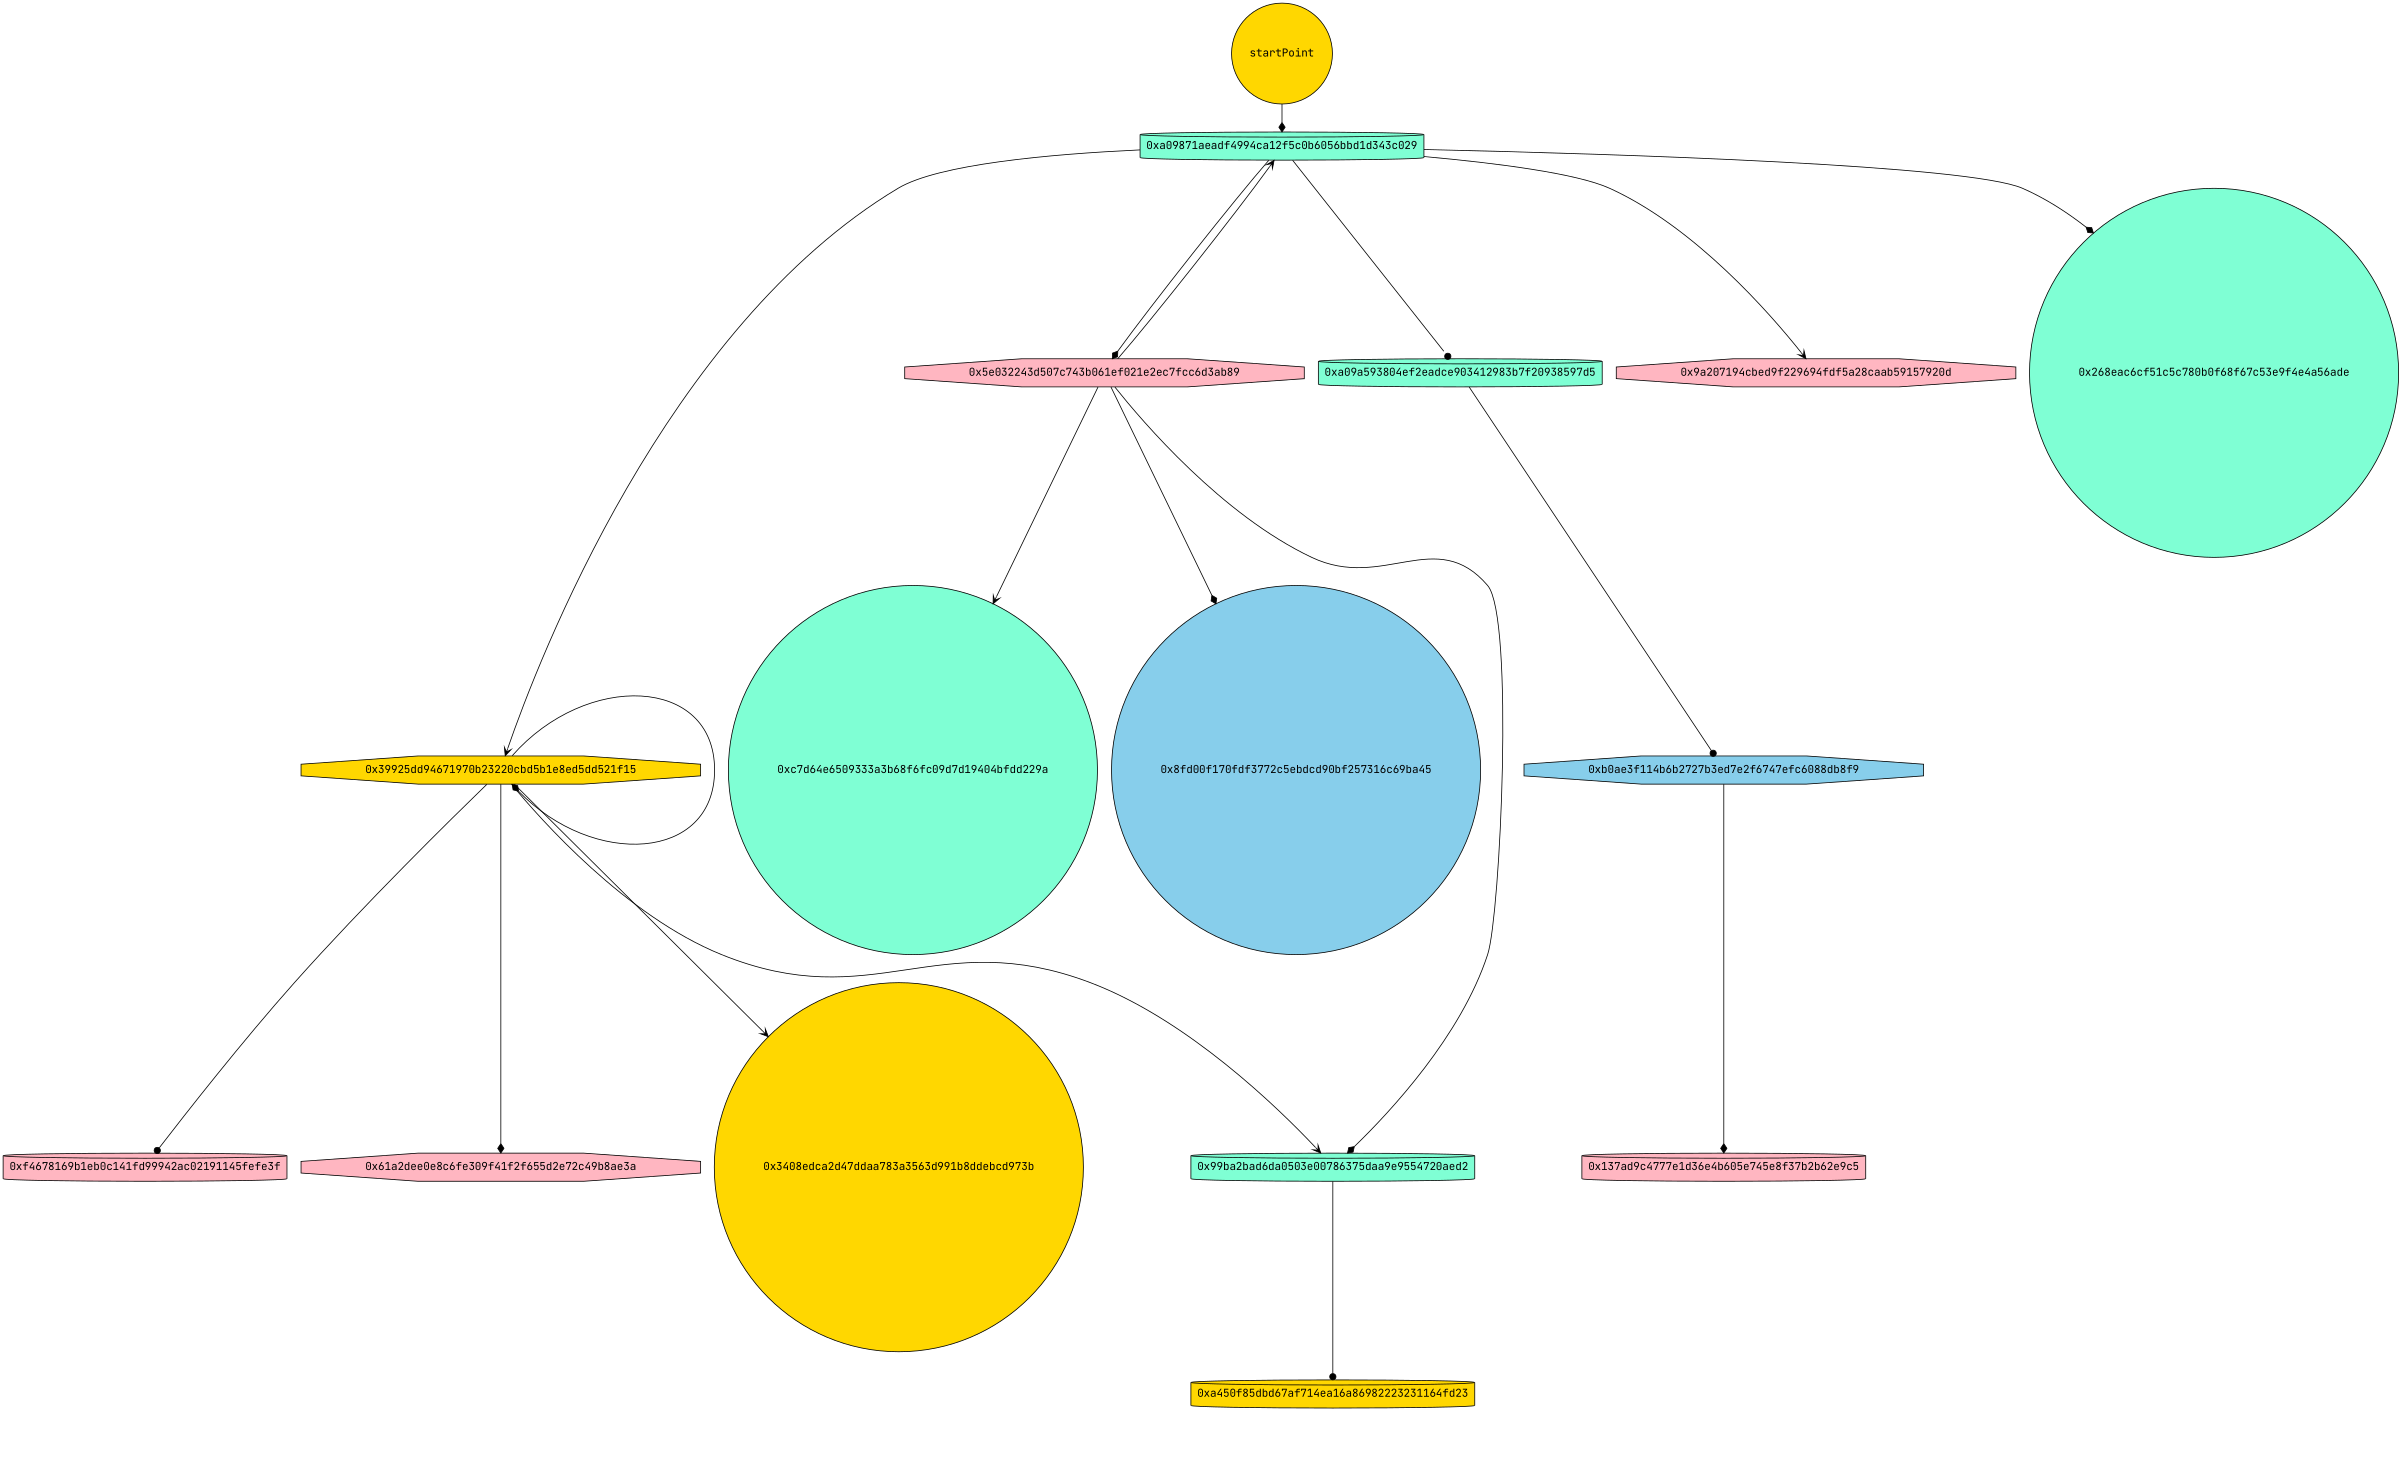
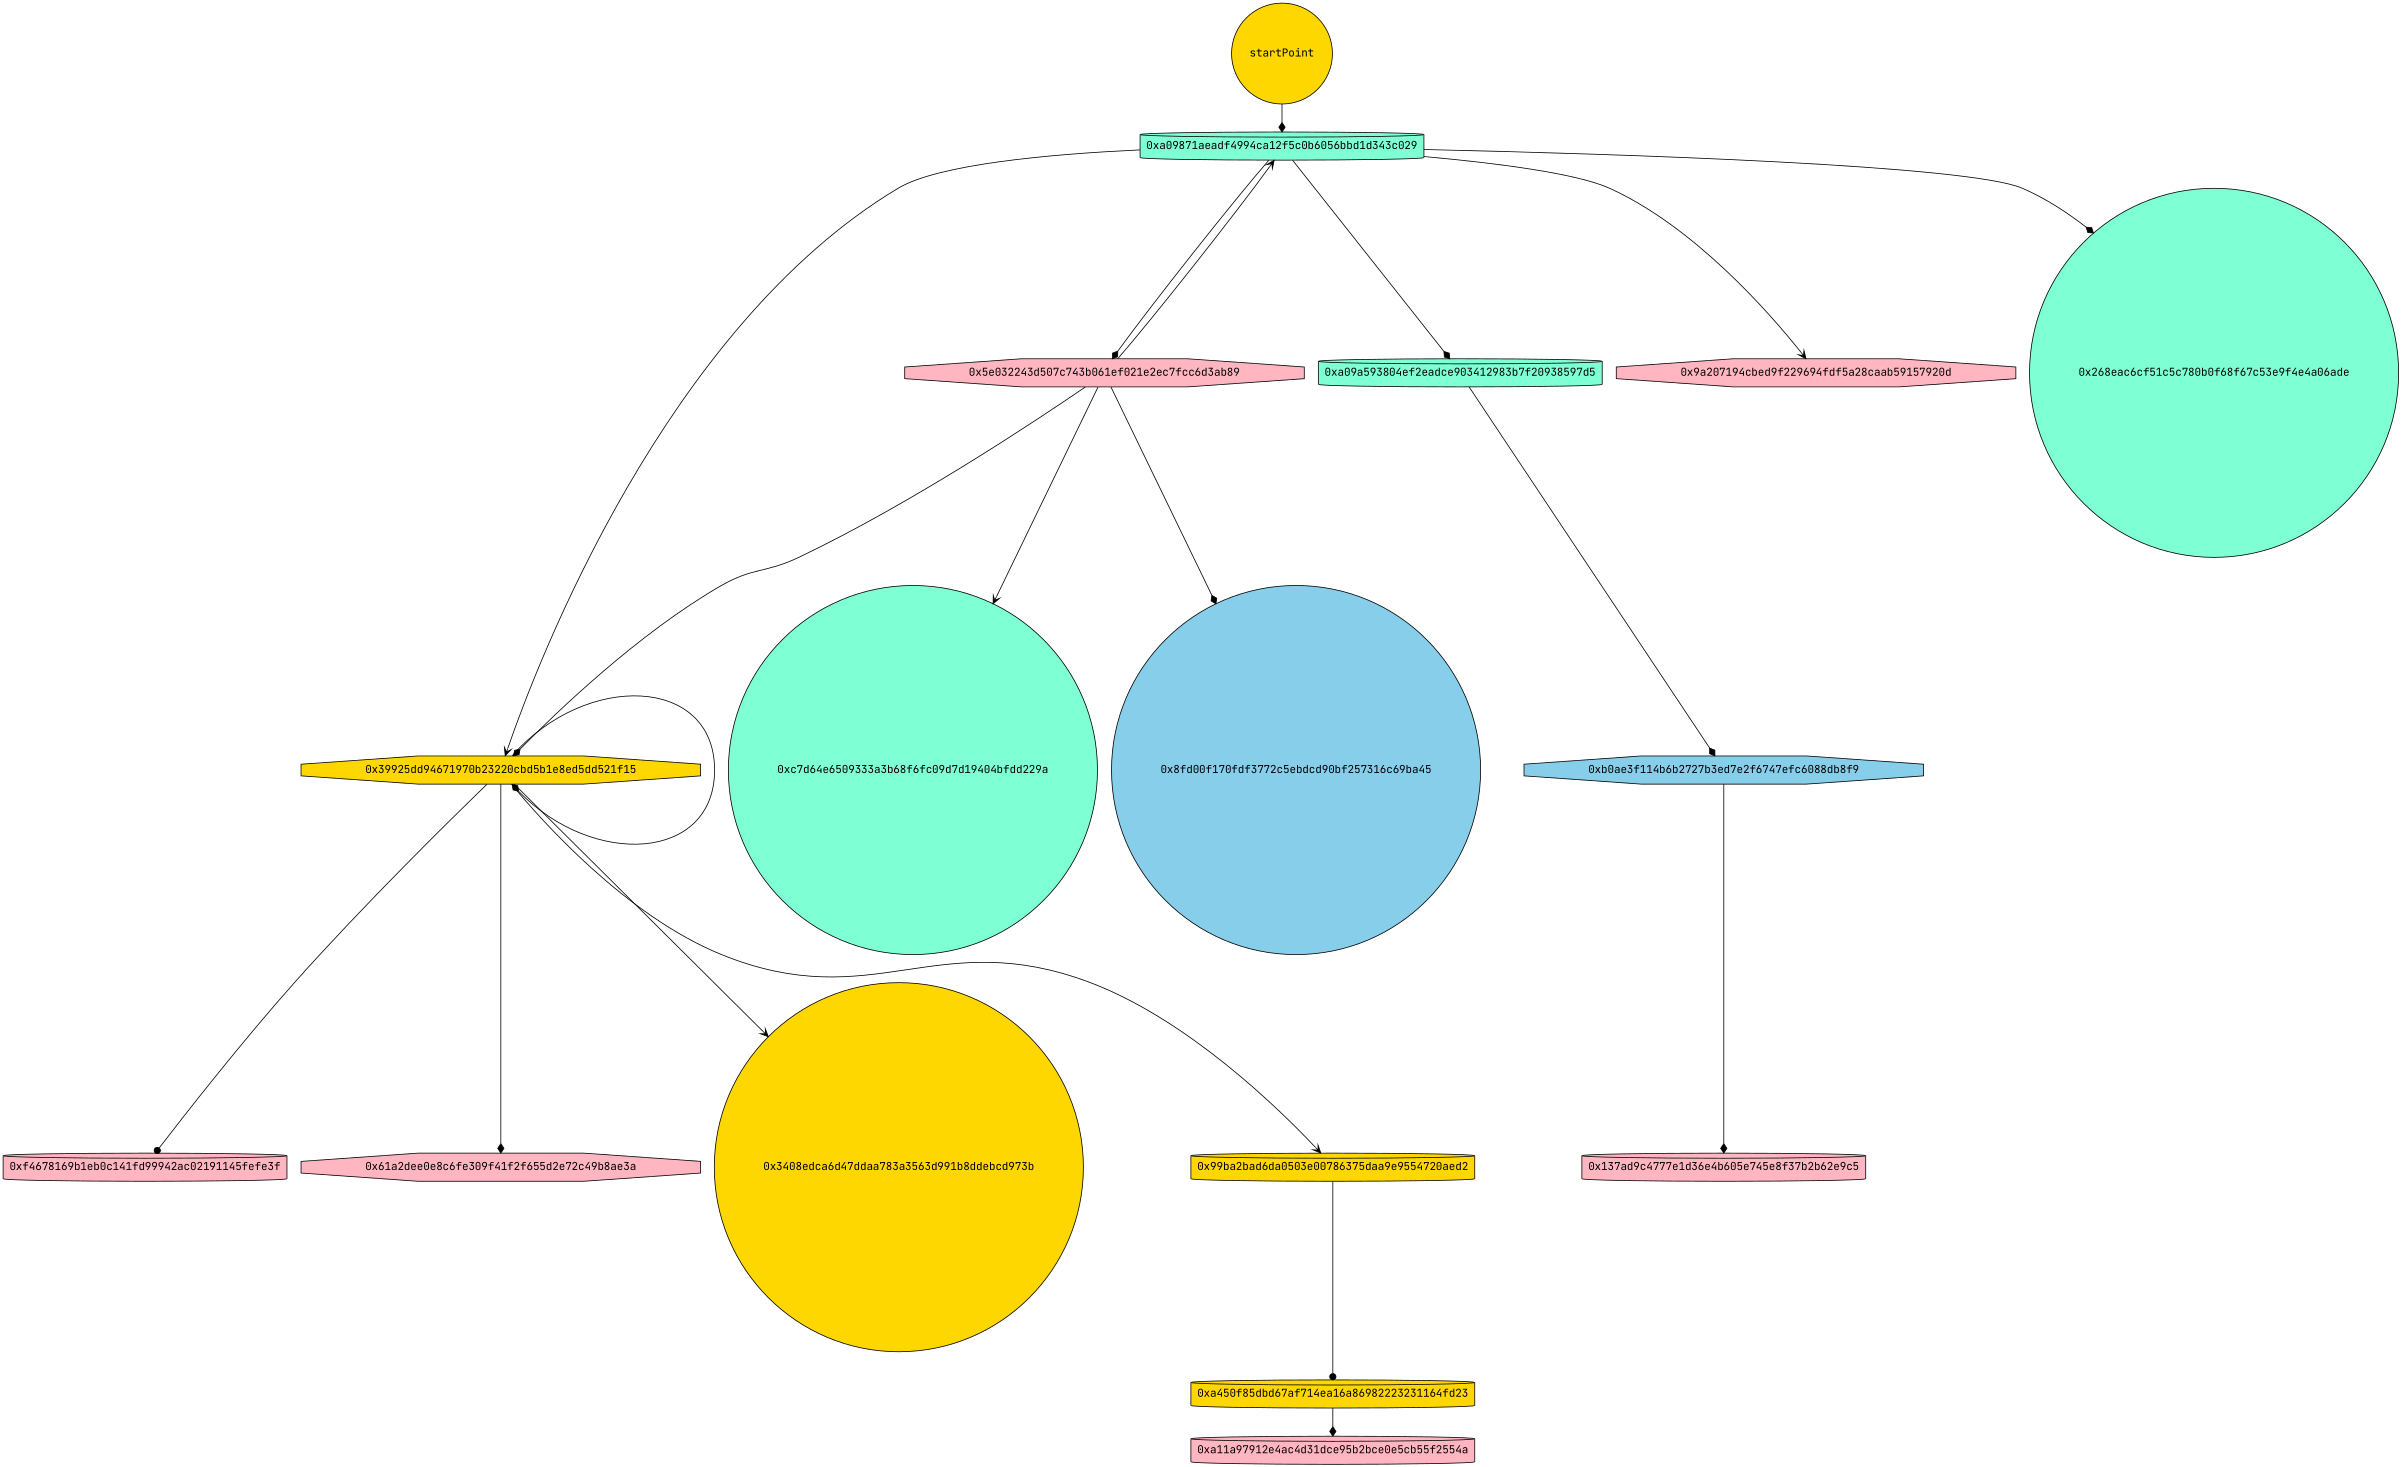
  digraph {
    fontname="JetBrains Mono"
    node [fillcolor=lightpink fontname="JetBrains Mono" shape=cylinder style=filled]
    edge [arrowhead=diamond fontname="JetBrains Mono"]
    startPoint [fillcolor=gold shape=circle]
    "0xa09871aeadf4994ca12f5c0b6056bbd1d343c029" [fillcolor=aquamarine]
    "0x5e032243d507c743b061ef021e2ec7fcc6d3ab89" [shape=octagon]
    "0x39925dd94671970b23220cbd5b1e8ed5dd521f15" [fillcolor=gold shape=octagon]
    "0xa09a593804ef2eadce903412983b7f20938597d5" [fillcolor=aquamarine]
    "0x9a207194cbed9f229694fdf5a28caab59157920d" [shape=octagon]
-   "0x268eac6cf51c5c780b0f68f67c53e9f4e4a06ade" [fillcolor=aquamarine shape=circle label="0x268eac6cf51c5c780b0f68f67c53e9f4e4a56ade"]
+   "0x268eac6cf51c5c780b0f68f67c53e9f4e4a06ade" [fillcolor=aquamarine shape=circle]
    "0xc7d64e6509333a3b68f6fc09d7d19404bfdd229a" [fillcolor=aquamarine shape=circle]
    "0x8fd00f170fdf3772c5ebdcd90bf257316c69ba45" [fillcolor=skyblue shape=circle]
    "0xf4678169b1eb0c141fd99942ac02191145fefe3f"
-   "0x99ba2bad6da0503e00786375daa9e9554720aed2" [fillcolor=aquamarine]
+   "0x99ba2bad6da0503e00786375daa9e9554720aed2" [fillcolor=gold]
    "0x61a2dee0e8c6fe309f41f2f655d2e72c49b8ae3a" [shape=octagon]
-   "0x3408edca2d47ddaa783a3563d991b8ddebcd973b" [fillcolor=gold shape=circle]
+   "0x3408edca2d47ddaa783a3563d991b8ddebcd973b" [fillcolor=gold shape=circle label="0x3408edca6d47ddaa783a3563d991b8ddebcd973b"]
    "0xb0ae3f114b6b2727b3ed7e2f6747efc6088db8f9" [fillcolor=skyblue shape=octagon]
    "0xa450f85dbd67af714ea16a86982223231164fd23" [fillcolor=gold]
    "0x137ad9c4777e1d36e4b605e745e8f37b2b62e9c5"
+   "0xa11a97912e4ac4d31dce95b2bce0e5cb55f2554a"
    startPoint -> "0xa09871aeadf4994ca12f5c0b6056bbd1d343c029"
    "0xa09871aeadf4994ca12f5c0b6056bbd1d343c029" -> "0x5e032243d507c743b061ef021e2ec7fcc6d3ab89"
    "0xa09871aeadf4994ca12f5c0b6056bbd1d343c029" -> "0x39925dd94671970b23220cbd5b1e8ed5dd521f15" [arrowhead=vee]
-   "0xa09871aeadf4994ca12f5c0b6056bbd1d343c029" -> "0xa09a593804ef2eadce903412983b7f20938597d5" [arrowhead=dot]
+   "0xa09871aeadf4994ca12f5c0b6056bbd1d343c029" -> "0xa09a593804ef2eadce903412983b7f20938597d5"
    "0xa09871aeadf4994ca12f5c0b6056bbd1d343c029" -> "0x9a207194cbed9f229694fdf5a28caab59157920d" [arrowhead=vee]
    "0xa09871aeadf4994ca12f5c0b6056bbd1d343c029" -> "0x268eac6cf51c5c780b0f68f67c53e9f4e4a06ade"
    "0x5e032243d507c743b061ef021e2ec7fcc6d3ab89" -> "0xa09871aeadf4994ca12f5c0b6056bbd1d343c029" [arrowhead=vee]
-   "0x5e032243d507c743b061ef021e2ec7fcc6d3ab89" -> "0x99ba2bad6da0503e00786375daa9e9554720aed2"
+   "0x5e032243d507c743b061ef021e2ec7fcc6d3ab89" -> "0x39925dd94671970b23220cbd5b1e8ed5dd521f15"
    "0x5e032243d507c743b061ef021e2ec7fcc6d3ab89" -> "0xc7d64e6509333a3b68f6fc09d7d19404bfdd229a" [arrowhead=vee]
    "0x5e032243d507c743b061ef021e2ec7fcc6d3ab89" -> "0x8fd00f170fdf3772c5ebdcd90bf257316c69ba45"
    "0x39925dd94671970b23220cbd5b1e8ed5dd521f15" -> "0x39925dd94671970b23220cbd5b1e8ed5dd521f15"
    "0x39925dd94671970b23220cbd5b1e8ed5dd521f15" -> "0xf4678169b1eb0c141fd99942ac02191145fefe3f" [arrowhead=dot]
    "0x39925dd94671970b23220cbd5b1e8ed5dd521f15" -> "0x99ba2bad6da0503e00786375daa9e9554720aed2" [arrowhead=vee]
    "0x39925dd94671970b23220cbd5b1e8ed5dd521f15" -> "0x61a2dee0e8c6fe309f41f2f655d2e72c49b8ae3a"
    "0x39925dd94671970b23220cbd5b1e8ed5dd521f15" -> "0x3408edca2d47ddaa783a3563d991b8ddebcd973b" [arrowhead=vee]
-   "0xa09a593804ef2eadce903412983b7f20938597d5" -> "0xb0ae3f114b6b2727b3ed7e2f6747efc6088db8f9" [arrowhead=dot]
+   "0xa09a593804ef2eadce903412983b7f20938597d5" -> "0xb0ae3f114b6b2727b3ed7e2f6747efc6088db8f9"
    "0x99ba2bad6da0503e00786375daa9e9554720aed2" -> "0xa450f85dbd67af714ea16a86982223231164fd23" [arrowhead=dot]
    "0xb0ae3f114b6b2727b3ed7e2f6747efc6088db8f9" -> "0x137ad9c4777e1d36e4b605e745e8f37b2b62e9c5"
+   "0xa450f85dbd67af714ea16a86982223231164fd23" -> "0xa11a97912e4ac4d31dce95b2bce0e5cb55f2554a"
  }
